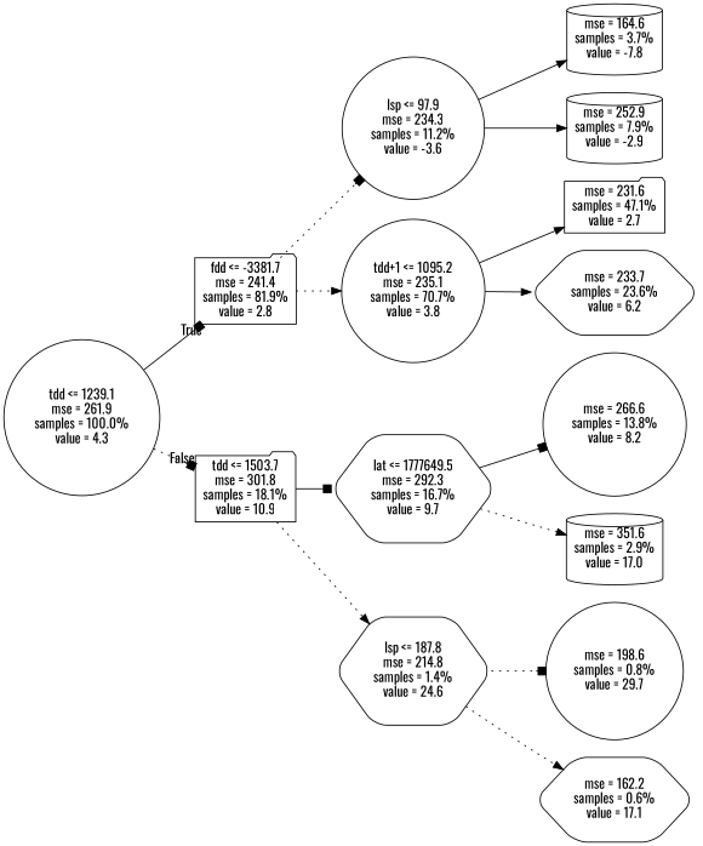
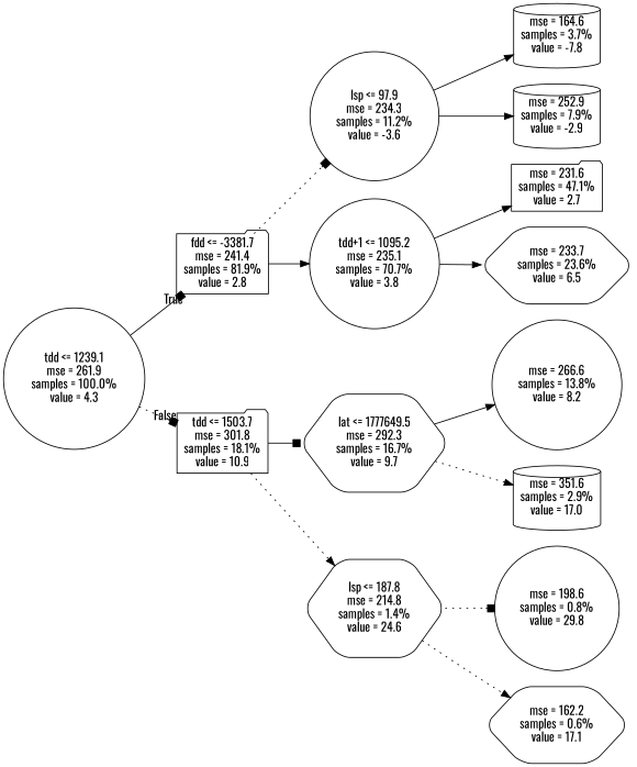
  digraph {
    fontname=Oswald
    rankdir=LR
    node [color=black fontname=Oswald shape=circle style=rounded]
    edge [arrowhead=normal fontname=Oswald style=solid]
    n1 [label="tdd <= 1239.1\nmse = 261.9\nsamples = 100.0%\nvalue = 4.3"]
    n2 [label="fdd <= -3381.7\nmse = 241.4\nsamples = 81.9%\nvalue = 2.8" shape=folder]
    n3 [label="tdd <= 1503.7\nmse = 301.8\nsamples = 18.1%\nvalue = 10.9" shape=folder]
    n4 [label="lsp <= 97.9\nmse = 234.3\nsamples = 11.2%\nvalue = -3.6"]
    n5 [label="tdd+1 <= 1095.2\nmse = 235.1\nsamples = 70.7%\nvalue = 3.8"]
    n6 [label="lat <= 1777649.5\nmse = 292.3\nsamples = 16.7%\nvalue = 9.7" shape=hexagon]
    n7 [label="lsp <= 187.8\nmse = 214.8\nsamples = 1.4%\nvalue = 24.6" shape=hexagon]
    n8 [label="mse = 164.6\nsamples = 3.7%\nvalue = -7.8" shape=cylinder]
    n9 [label="mse = 252.9\nsamples = 7.9%\nvalue = -2.9" shape=cylinder]
    n10 [label="mse = 231.6\nsamples = 47.1%\nvalue = 2.7" shape=folder]
-   n11 [label="mse = 233.7\nsamples = 23.6%\nvalue = 6.2" shape=hexagon]
+   n11 [label="mse = 233.7\nsamples = 23.6%\nvalue = 6.5" shape=hexagon]
    n12 [label="mse = 266.6\nsamples = 13.8%\nvalue = 8.2"]
    n13 [label="mse = 351.6\nsamples = 2.9%\nvalue = 17.0" shape=cylinder]
-   n14 [label="mse = 198.6\nsamples = 0.8%\nvalue = 29.7"]
+   n14 [label="mse = 198.6\nsamples = 0.8%\nvalue = 29.8"]
    n15 [label="mse = 162.2\nsamples = 0.6%\nvalue = 17.1" shape=hexagon]
    n1 -> n2 [arrowhead=box headlabel=True labelangle=-45 labeldistance=2.5]
    n1 -> n3 [arrowhead=box headlabel=False labelangle=45 labeldistance=2.5 style=dotted]
    n2 -> n4 [arrowhead=box style=dotted]
-   n2 -> n5 [style=dotted]
+   n2 -> n5
    n3 -> n6 [arrowhead=box]
    n3 -> n7 [style=dotted]
    n4 -> n8
    n4 -> n9
    n5 -> n10
    n5 -> n11
-   n6 -> n12 [arrowhead=box]
+   n6 -> n12
    n6 -> n13 [style=dotted]
    n7 -> n14 [arrowhead=box style=dotted]
    n7 -> n15 [style=dotted]
  }
